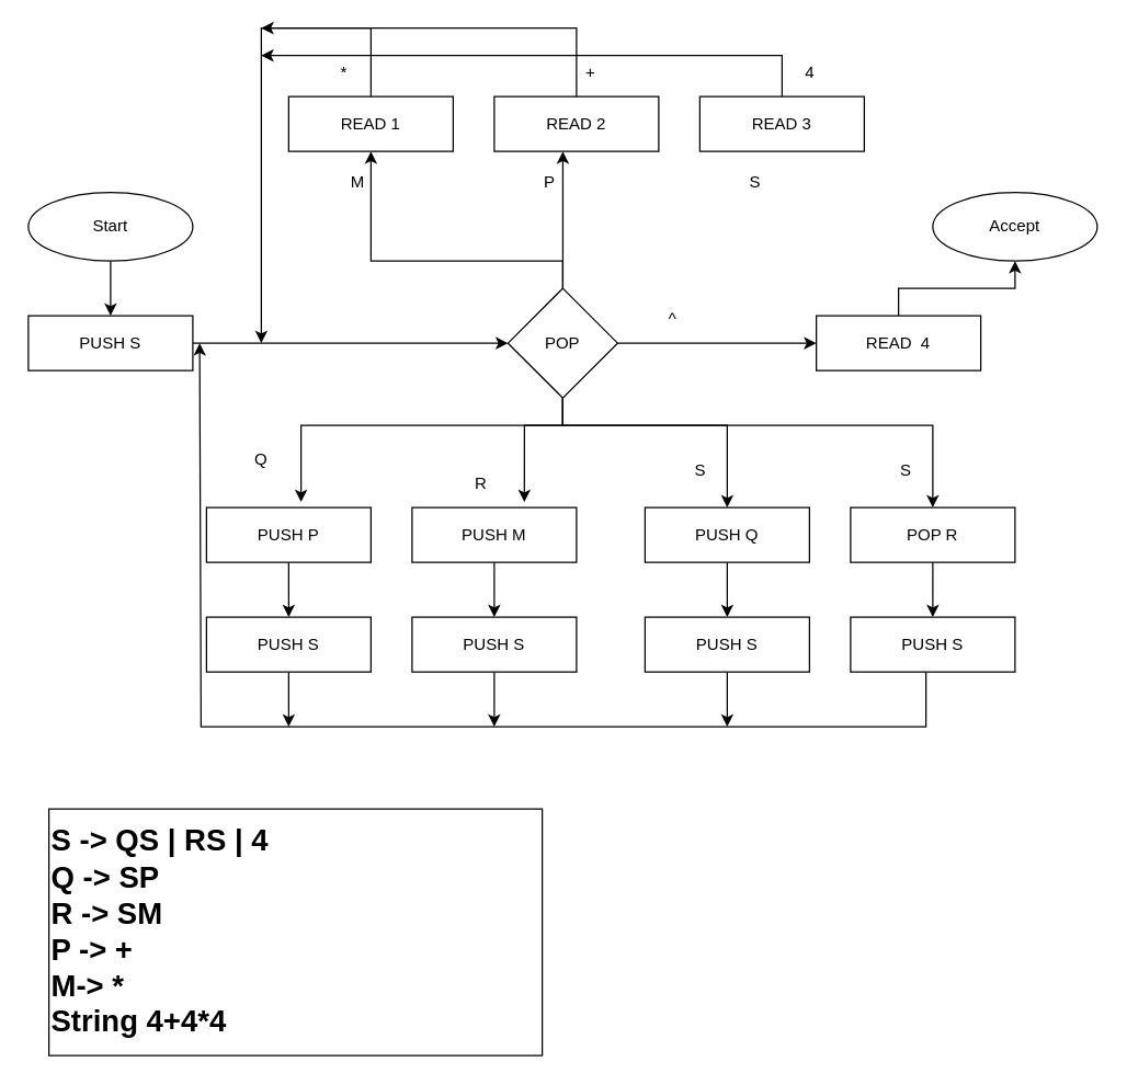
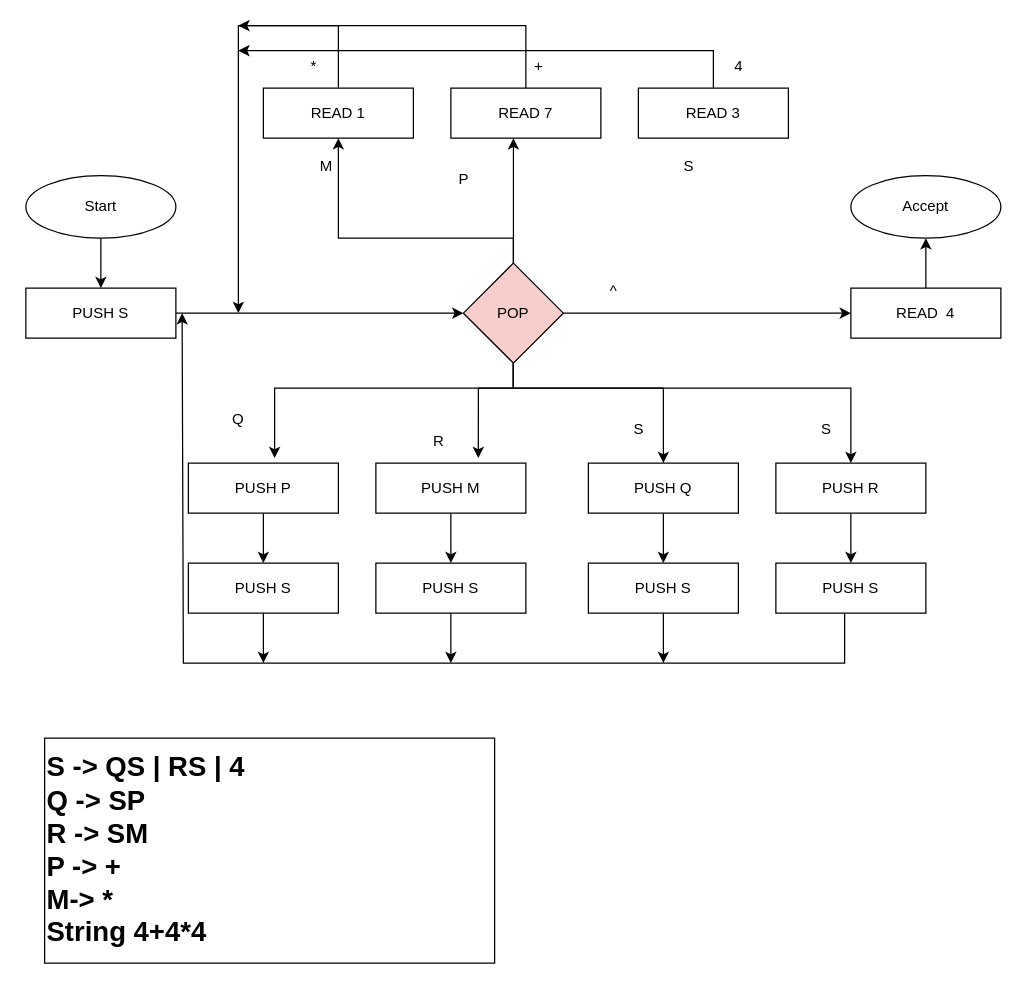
  <mxCell id="0" />
  <mxCell id="1" parent="0" />
  <mxCell id="2" value="" style="edgeStyle=orthogonalEdgeStyle;rounded=0;orthogonalLoop=1;jettySize=auto;html=1;" parent="1" source="3" target="5" edge="1"><mxGeometry relative="1" as="geometry" /></mxCell>
  <mxCell id="3" value="Start" style="ellipse;whiteSpace=wrap;html=1;" parent="1" vertex="1"><mxGeometry x="20" y="140" width="120" height="50" as="geometry" /></mxCell>
  <mxCell id="4" style="edgeStyle=orthogonalEdgeStyle;rounded=0;orthogonalLoop=1;jettySize=auto;html=1;entryX=0;entryY=0.5;entryDx=0;entryDy=0;" parent="1" source="5" target="10" edge="1"><mxGeometry relative="1" as="geometry" /></mxCell>
  <mxCell id="5" value="PUSH S" style="rounded=0;whiteSpace=wrap;html=1;" parent="1" vertex="1"><mxGeometry x="20" y="230" width="120" height="40" as="geometry" /></mxCell>
  <mxCell id="6" style="edgeStyle=orthogonalEdgeStyle;rounded=0;orthogonalLoop=1;jettySize=auto;html=1;entryX=0;entryY=0.5;entryDx=0;entryDy=0;" parent="1" source="10" target="12" edge="1"><mxGeometry relative="1" as="geometry" /></mxCell>
  <mxCell id="7" style="edgeStyle=orthogonalEdgeStyle;rounded=0;orthogonalLoop=1;jettySize=auto;html=1;entryX=0.5;entryY=0;entryDx=0;entryDy=0;" parent="1" source="10" target="19" edge="1"><mxGeometry relative="1" as="geometry"><Array as="points"><mxPoint x="410" y="310" /><mxPoint x="530" y="310" /></Array></mxGeometry></mxCell>
  <mxCell id="8" style="edgeStyle=orthogonalEdgeStyle;rounded=0;orthogonalLoop=1;jettySize=auto;html=1;entryX=0.5;entryY=0;entryDx=0;entryDy=0;" parent="1" source="10" target="21" edge="1"><mxGeometry relative="1" as="geometry"><Array as="points"><mxPoint x="410" y="310" /><mxPoint x="680" y="310" /></Array></mxGeometry></mxCell>
  <mxCell id="9" style="edgeStyle=orthogonalEdgeStyle;rounded=0;orthogonalLoop=1;jettySize=auto;html=1;entryX=0.5;entryY=1;entryDx=0;entryDy=0;" parent="1" source="10" target="34" edge="1"><mxGeometry relative="1" as="geometry"><Array as="points"><mxPoint x="410" y="190" /><mxPoint x="270" y="190" /></Array></mxGeometry></mxCell>
- <mxCell id="10" value="POP" style="rhombus;whiteSpace=wrap;html=1;" parent="1" vertex="1"><mxGeometry x="370" y="210" width="80" height="80" as="geometry" /></mxCell>
+ <mxCell id="10" value="POP" style="rhombus;whiteSpace=wrap;html=1;fillColor=#f8cecc;" parent="1" vertex="1"><mxGeometry x="370" y="210" width="80" height="80" as="geometry" /></mxCell>
  <mxCell id="11" style="edgeStyle=orthogonalEdgeStyle;rounded=0;orthogonalLoop=1;jettySize=auto;html=1;entryX=0.5;entryY=1;entryDx=0;entryDy=0;" parent="1" source="12" target="13" edge="1"><mxGeometry relative="1" as="geometry" /></mxCell>
- <mxCell id="12" value="READ&amp;nbsp; 4" style="rounded=0;whiteSpace=wrap;html=1;" parent="1" vertex="1"><mxGeometry x="595" y="230" width="120" height="40" as="geometry" /></mxCell>
+ <mxCell id="12" value="READ&amp;nbsp; 4" style="rounded=0;whiteSpace=wrap;html=1;" parent="1" vertex="1"><mxGeometry x="680" y="230" width="120" height="40" as="geometry" /></mxCell>
  <mxCell id="13" value="Accept" style="ellipse;whiteSpace=wrap;html=1;" parent="1" vertex="1"><mxGeometry x="680" y="140" width="120" height="50" as="geometry" /></mxCell>
  <mxCell id="14" value="" style="edgeStyle=orthogonalEdgeStyle;rounded=0;orthogonalLoop=1;jettySize=auto;html=1;" parent="1" source="15" target="23" edge="1"><mxGeometry relative="1" as="geometry" /></mxCell>
  <mxCell id="15" value="PUSH P" style="rounded=0;whiteSpace=wrap;html=1;" parent="1" vertex="1"><mxGeometry x="150" y="370" width="120" height="40" as="geometry" /></mxCell>
  <mxCell id="16" value="" style="edgeStyle=orthogonalEdgeStyle;rounded=0;orthogonalLoop=1;jettySize=auto;html=1;" parent="1" source="17" target="25" edge="1"><mxGeometry relative="1" as="geometry" /></mxCell>
  <mxCell id="17" value="PUSH M" style="rounded=0;whiteSpace=wrap;html=1;" parent="1" vertex="1"><mxGeometry x="300" y="370" width="120" height="40" as="geometry" /></mxCell>
  <mxCell id="18" value="" style="edgeStyle=orthogonalEdgeStyle;rounded=0;orthogonalLoop=1;jettySize=auto;html=1;" parent="1" source="19" target="27" edge="1"><mxGeometry relative="1" as="geometry" /></mxCell>
  <mxCell id="19" value="PUSH Q" style="rounded=0;whiteSpace=wrap;html=1;" parent="1" vertex="1"><mxGeometry x="470" y="370" width="120" height="40" as="geometry" /></mxCell>
  <mxCell id="20" value="" style="edgeStyle=orthogonalEdgeStyle;rounded=0;orthogonalLoop=1;jettySize=auto;html=1;" parent="1" source="21" target="29" edge="1"><mxGeometry relative="1" as="geometry" /></mxCell>
- <mxCell id="21" value="POP R" style="rounded=0;whiteSpace=wrap;html=1;" parent="1" vertex="1"><mxGeometry x="620" y="370" width="120" height="40" as="geometry" /></mxCell>
+ <mxCell id="21" value="PUSH R" style="rounded=0;whiteSpace=wrap;html=1;" parent="1" vertex="1"><mxGeometry x="620" y="370" width="120" height="40" as="geometry" /></mxCell>
  <mxCell id="22" style="edgeStyle=orthogonalEdgeStyle;rounded=0;orthogonalLoop=1;jettySize=auto;html=1;" parent="1" source="23" edge="1"><mxGeometry relative="1" as="geometry"><mxPoint x="210" y="530" as="targetPoint" /></mxGeometry></mxCell>
  <mxCell id="23" value="PUSH S" style="rounded=0;whiteSpace=wrap;html=1;" parent="1" vertex="1"><mxGeometry x="150" y="450" width="120" height="40" as="geometry" /></mxCell>
  <mxCell id="24" style="edgeStyle=orthogonalEdgeStyle;rounded=0;orthogonalLoop=1;jettySize=auto;html=1;" parent="1" source="25" edge="1"><mxGeometry relative="1" as="geometry"><mxPoint x="360" y="530" as="targetPoint" /></mxGeometry></mxCell>
  <mxCell id="25" value="PUSH S" style="rounded=0;whiteSpace=wrap;html=1;" parent="1" vertex="1"><mxGeometry x="300" y="450" width="120" height="40" as="geometry" /></mxCell>
  <mxCell id="26" style="edgeStyle=orthogonalEdgeStyle;rounded=0;orthogonalLoop=1;jettySize=auto;html=1;" parent="1" source="27" edge="1"><mxGeometry relative="1" as="geometry"><mxPoint x="530" y="530" as="targetPoint" /></mxGeometry></mxCell>
  <mxCell id="27" value="PUSH S" style="rounded=0;whiteSpace=wrap;html=1;" parent="1" vertex="1"><mxGeometry x="470" y="450" width="120" height="40" as="geometry" /></mxCell>
  <mxCell id="28" style="edgeStyle=orthogonalEdgeStyle;rounded=0;orthogonalLoop=1;jettySize=auto;html=1;" parent="1" edge="1"><mxGeometry relative="1" as="geometry"><mxPoint x="145" y="250" as="targetPoint" /><mxPoint x="675" y="490" as="sourcePoint" /><Array as="points"><mxPoint x="675" y="530" /><mxPoint x="146" y="530" /></Array></mxGeometry></mxCell>
  <mxCell id="29" value="PUSH S" style="rounded=0;whiteSpace=wrap;html=1;" parent="1" vertex="1"><mxGeometry x="620" y="450" width="120" height="40" as="geometry" /></mxCell>
  <mxCell id="30" value="&lt;b&gt;&lt;font style=&quot;font-size: 22px;&quot;&gt;S -&amp;gt; QS | RS | 4&lt;/font&gt;&lt;/b&gt;&lt;div&gt;&lt;b&gt;&lt;font style=&quot;font-size: 22px;&quot;&gt;Q -&amp;gt; SP&lt;br&gt;R -&amp;gt; SM&amp;nbsp;&lt;br&gt;P -&amp;gt; +&lt;/font&gt;&lt;/b&gt;&lt;/div&gt;&lt;div&gt;&lt;b&gt;&lt;font style=&quot;font-size: 22px;&quot;&gt;M-&amp;gt; *&lt;/font&gt;&lt;/b&gt;&lt;/div&gt;&lt;div&gt;&lt;b&gt;&lt;font style=&quot;font-size: 22px;&quot;&gt;String 4+4*4&lt;/font&gt;&lt;/b&gt;&lt;/div&gt;" style="rounded=0;whiteSpace=wrap;html=1;align=left;" parent="1" vertex="1"><mxGeometry x="35" y="590" width="360" height="180" as="geometry" /></mxCell>
  <mxCell id="31" style="edgeStyle=orthogonalEdgeStyle;rounded=0;orthogonalLoop=1;jettySize=auto;html=1;entryX=0.683;entryY=-0.1;entryDx=0;entryDy=0;entryPerimeter=0;" parent="1" source="10" target="17" edge="1"><mxGeometry relative="1" as="geometry"><Array as="points"><mxPoint x="410" y="310" /><mxPoint x="382" y="310" /></Array></mxGeometry></mxCell>
  <mxCell id="32" style="edgeStyle=orthogonalEdgeStyle;rounded=0;orthogonalLoop=1;jettySize=auto;html=1;entryX=0.575;entryY=-0.1;entryDx=0;entryDy=0;entryPerimeter=0;" parent="1" source="10" target="15" edge="1"><mxGeometry relative="1" as="geometry"><Array as="points"><mxPoint x="410" y="310" /><mxPoint x="219" y="310" /></Array></mxGeometry></mxCell>
  <mxCell id="33" style="edgeStyle=orthogonalEdgeStyle;rounded=0;orthogonalLoop=1;jettySize=auto;html=1;" parent="1" source="34" edge="1"><mxGeometry relative="1" as="geometry"><mxPoint x="190" y="250" as="targetPoint" /><Array as="points"><mxPoint x="270" y="20" /><mxPoint x="190" y="20" /></Array></mxGeometry></mxCell>
  <mxCell id="34" value="READ 1" style="rounded=0;whiteSpace=wrap;html=1;" parent="1" vertex="1"><mxGeometry x="210" y="70" width="120" height="40" as="geometry" /></mxCell>
  <mxCell id="35" style="edgeStyle=orthogonalEdgeStyle;rounded=0;orthogonalLoop=1;jettySize=auto;html=1;" parent="1" source="36" edge="1"><mxGeometry relative="1" as="geometry"><mxPoint x="190" y="20" as="targetPoint" /><Array as="points"><mxPoint x="420" y="20" /></Array></mxGeometry></mxCell>
- <mxCell id="36" value="READ 2" style="rounded=0;whiteSpace=wrap;html=1;" parent="1" vertex="1"><mxGeometry x="360" y="70" width="120" height="40" as="geometry" /></mxCell>
+ <mxCell id="36" value="READ 7" style="rounded=0;whiteSpace=wrap;html=1;" parent="1" vertex="1"><mxGeometry x="360" y="70" width="120" height="40" as="geometry" /></mxCell>
  <mxCell id="37" style="edgeStyle=orthogonalEdgeStyle;rounded=0;orthogonalLoop=1;jettySize=auto;html=1;" parent="1" source="38" edge="1"><mxGeometry relative="1" as="geometry"><mxPoint x="190" y="40" as="targetPoint" /><Array as="points"><mxPoint x="570" y="40" /><mxPoint x="190" y="40" /></Array></mxGeometry></mxCell>
  <mxCell id="38" value="READ 3" style="rounded=0;whiteSpace=wrap;html=1;" parent="1" vertex="1"><mxGeometry x="510" y="70" width="120" height="40" as="geometry" /></mxCell>
  <mxCell id="39" style="edgeStyle=orthogonalEdgeStyle;rounded=0;orthogonalLoop=1;jettySize=auto;html=1;entryX=0.417;entryY=1;entryDx=0;entryDy=0;entryPerimeter=0;" parent="1" source="10" target="36" edge="1"><mxGeometry relative="1" as="geometry" /></mxCell>
  <mxCell id="40" value="Q" style="text;html=1;align=center;verticalAlign=middle;whiteSpace=wrap;rounded=0;" parent="1" vertex="1"><mxGeometry x="160" y="320" width="60" height="30" as="geometry" /></mxCell>
  <mxCell id="41" value="R" style="text;html=1;align=center;verticalAlign=middle;resizable=0;points=[];autosize=1;strokeColor=none;fillColor=none;" parent="1" vertex="1"><mxGeometry x="335" y="338" width="30" height="30" as="geometry" /></mxCell>
  <mxCell id="42" value="S" style="text;html=1;align=center;verticalAlign=middle;resizable=0;points=[];autosize=1;strokeColor=none;fillColor=none;" parent="1" vertex="1"><mxGeometry x="495" y="328" width="30" height="30" as="geometry" /></mxCell>
  <mxCell id="43" value="S" style="text;html=1;align=center;verticalAlign=middle;resizable=0;points=[];autosize=1;strokeColor=none;fillColor=none;" parent="1" vertex="1"><mxGeometry x="645" y="328" width="30" height="30" as="geometry" /></mxCell>
  <mxCell id="44" value="S" style="text;html=1;align=center;verticalAlign=middle;resizable=0;points=[];autosize=1;strokeColor=none;fillColor=none;" parent="1" vertex="1"><mxGeometry x="535" y="118" width="30" height="30" as="geometry" /></mxCell>
- <mxCell id="45" value="P" style="text;html=1;align=center;verticalAlign=middle;resizable=0;points=[];autosize=1;strokeColor=none;fillColor=none;" parent="1" vertex="1"><mxGeometry x="385" y="118" width="30" height="30" as="geometry" /></mxCell>
+ <mxCell id="45" value="P" style="text;html=1;align=center;verticalAlign=middle;resizable=0;points=[];autosize=1;strokeColor=none;fillColor=none;" parent="1" vertex="1"><mxGeometry x="355" y="128" width="30" height="30" as="geometry" /></mxCell>
  <mxCell id="46" value="M" style="text;html=1;align=center;verticalAlign=middle;resizable=0;points=[];autosize=1;strokeColor=none;fillColor=none;" parent="1" vertex="1"><mxGeometry x="245" y="118" width="30" height="30" as="geometry" /></mxCell>
  <mxCell id="47" value="+" style="text;html=1;align=center;verticalAlign=middle;resizable=0;points=[];autosize=1;strokeColor=none;fillColor=none;" parent="1" vertex="1"><mxGeometry x="415" y="38" width="30" height="30" as="geometry" /></mxCell>
  <mxCell id="48" value="4" style="text;html=1;align=center;verticalAlign=middle;resizable=0;points=[];autosize=1;strokeColor=none;fillColor=none;" parent="1" vertex="1"><mxGeometry x="575" y="38" width="30" height="30" as="geometry" /></mxCell>
  <mxCell id="49" value="*" style="text;html=1;align=center;verticalAlign=middle;resizable=0;points=[];autosize=1;strokeColor=none;fillColor=none;" parent="1" vertex="1"><mxGeometry x="235" y="38" width="30" height="30" as="geometry" /></mxCell>
  <mxCell id="50" value="^" style="text;html=1;align=center;verticalAlign=middle;resizable=0;points=[];autosize=1;strokeColor=none;fillColor=none;" parent="1" vertex="1"><mxGeometry x="475" y="218" width="30" height="30" as="geometry" /></mxCell>
